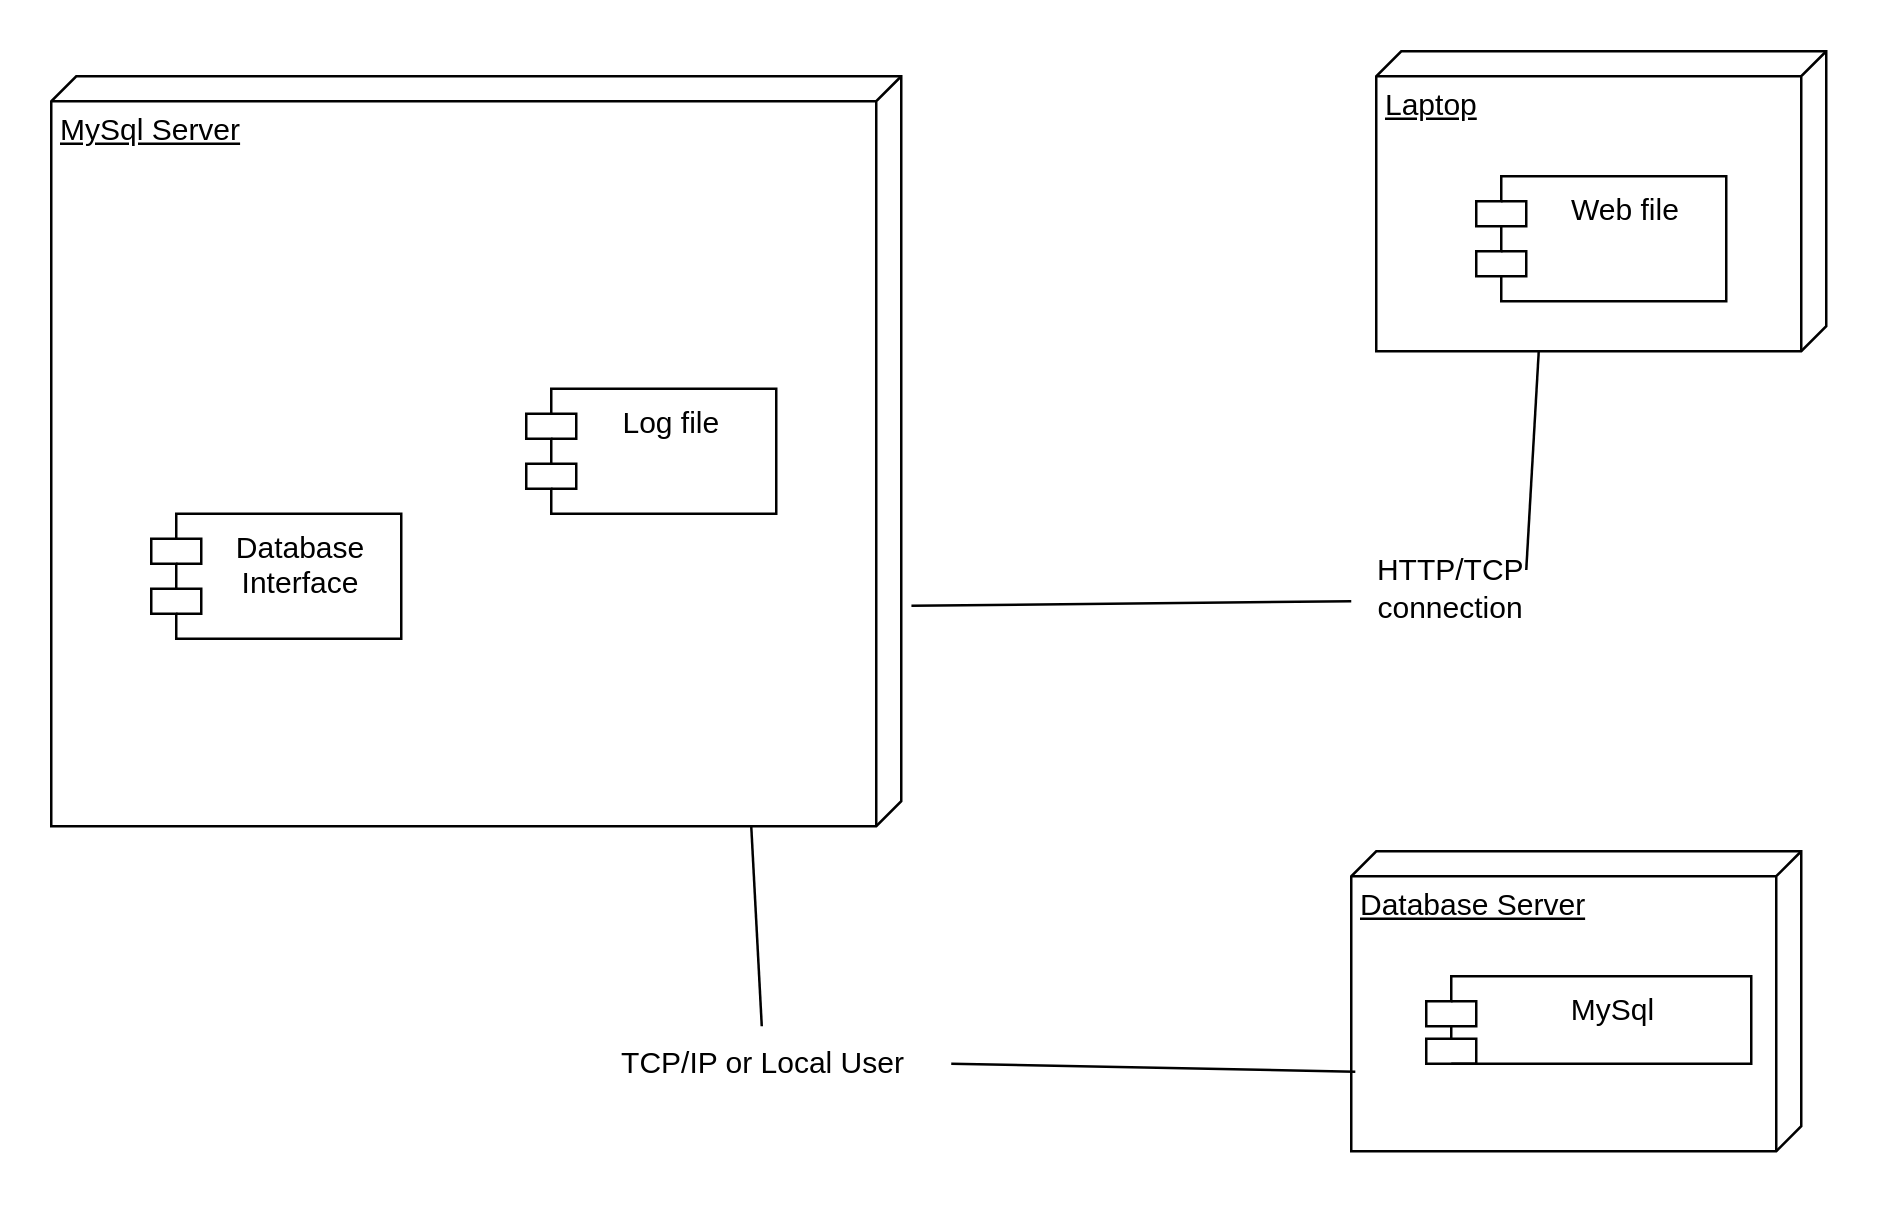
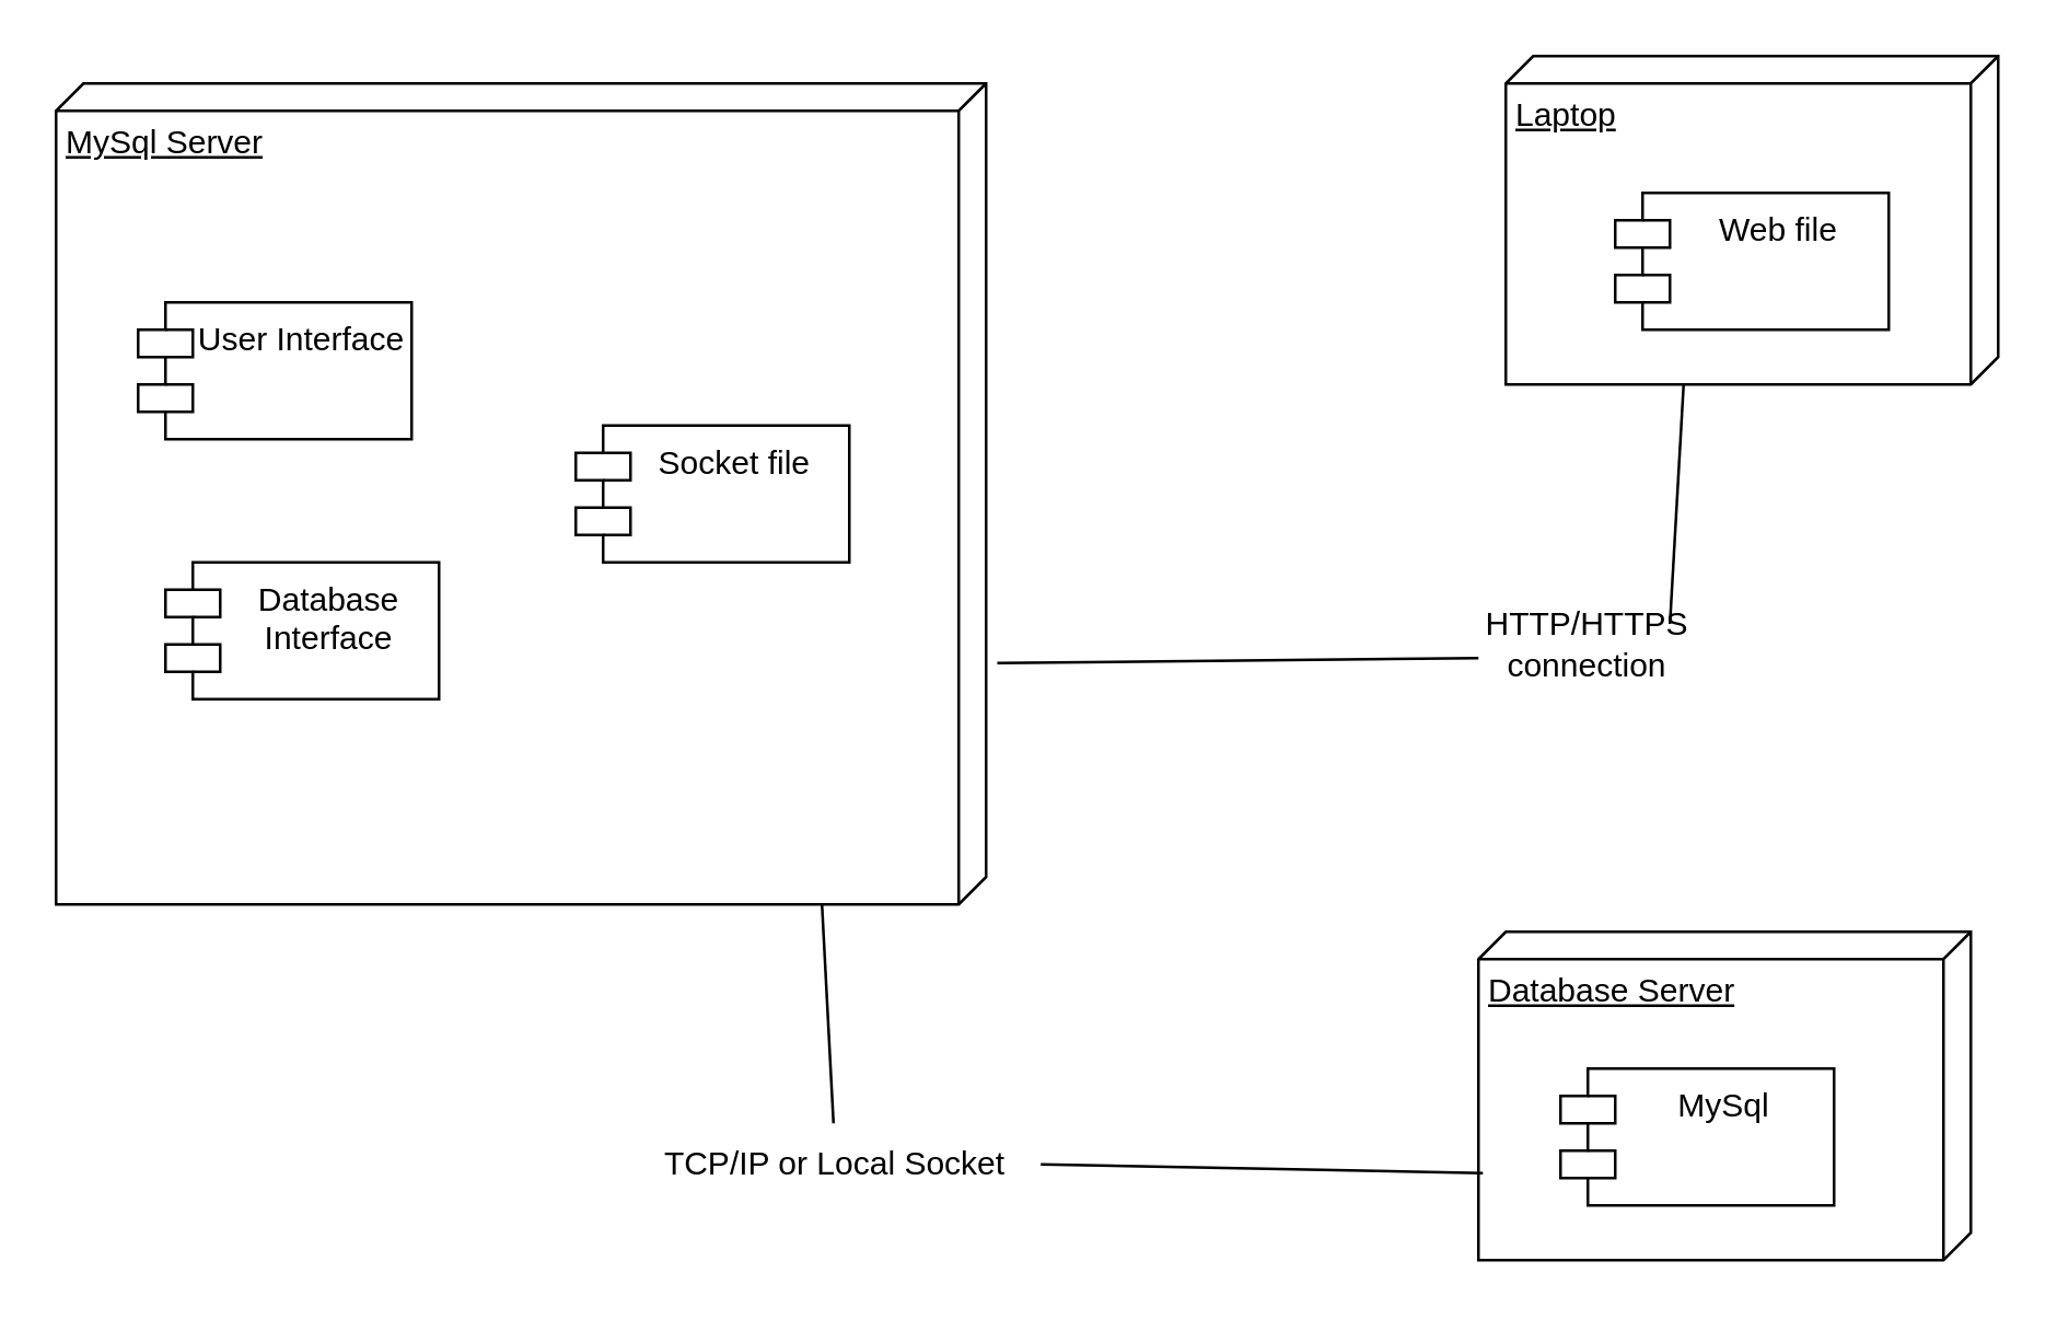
  <mxCell id="0" />
  <mxCell id="1" parent="0" />
  <mxCell id="2" value="Database Server" style="verticalAlign=top;align=left;spacingTop=8;spacingLeft=2;spacingRight=12;shape=cube;size=10;direction=south;fontStyle=4;html=1;whiteSpace=wrap;" vertex="1" parent="1"><mxGeometry x="540" y="340" width="180" height="120" as="geometry" /></mxCell>
  <mxCell id="3" value="MySql Server&lt;div&gt;&lt;br&gt;&lt;/div&gt;" style="verticalAlign=top;align=left;spacingTop=8;spacingLeft=2;spacingRight=12;shape=cube;size=10;direction=south;fontStyle=4;html=1;whiteSpace=wrap;" vertex="1" parent="1"><mxGeometry x="20" y="30" width="340" height="300" as="geometry" /></mxCell>
  <mxCell id="4" value="Laptop" style="verticalAlign=top;align=left;spacingTop=8;spacingLeft=2;spacingRight=12;shape=cube;size=10;direction=south;fontStyle=4;html=1;whiteSpace=wrap;" vertex="1" parent="1"><mxGeometry x="550" y="20" width="180" height="120" as="geometry" /></mxCell>
+ <mxCell id="5" value="User Interface" style="shape=module;align=left;spacingLeft=20;align=center;verticalAlign=top;whiteSpace=wrap;html=1;" vertex="1" parent="1"><mxGeometry x="50" y="110" width="100" height="50" as="geometry" /></mxCell>
  <mxCell id="6" value="Database Interface" style="shape=module;align=left;spacingLeft=20;align=center;verticalAlign=top;whiteSpace=wrap;html=1;" vertex="1" parent="1"><mxGeometry x="60" y="205" width="100" height="50" as="geometry" /></mxCell>
- <mxCell id="7" value="Log file&amp;nbsp;" style="shape=module;align=left;spacingLeft=20;align=center;verticalAlign=top;whiteSpace=wrap;html=1;" vertex="1" parent="1"><mxGeometry x="210" y="155" width="100" height="50" as="geometry" /></mxCell>
+ <mxCell id="7" value="Socket file&amp;nbsp;" style="shape=module;align=left;spacingLeft=20;align=center;verticalAlign=top;whiteSpace=wrap;html=1;" vertex="1" parent="1"><mxGeometry x="210" y="155" width="100" height="50" as="geometry" /></mxCell>
  <mxCell id="8" value="Web file" style="shape=module;align=left;spacingLeft=20;align=center;verticalAlign=top;whiteSpace=wrap;html=1;" vertex="1" parent="1"><mxGeometry x="590" y="70" width="100" height="50" as="geometry" /></mxCell>
- <mxCell id="9" value="MySql" style="shape=module;align=left;spacingLeft=20;align=center;verticalAlign=top;whiteSpace=wrap;html=1;" vertex="1" parent="1"><mxGeometry x="570" y="390" width="130" height="35" as="geometry" /></mxCell>
- <mxCell id="10" value="HTTP/TCP connection" style="text;html=1;whiteSpace=wrap;strokeColor=none;fillColor=none;align=center;verticalAlign=middle;rounded=0;" vertex="1" parent="1"><mxGeometry x="550" y="220" width="60" height="30" as="geometry" /></mxCell>
+ <mxCell id="9" value="MySql" style="shape=module;align=left;spacingLeft=20;align=center;verticalAlign=top;whiteSpace=wrap;html=1;" vertex="1" parent="1"><mxGeometry x="570" y="390" width="100" height="50" as="geometry" /></mxCell>
+ <mxCell id="10" value="HTTP/HTTPS connection" style="text;html=1;whiteSpace=wrap;strokeColor=none;fillColor=none;align=center;verticalAlign=middle;rounded=0;" vertex="1" parent="1"><mxGeometry x="550" y="220" width="60" height="30" as="geometry" /></mxCell>
  <mxCell id="11" value="" style="endArrow=none;html=1;rounded=0;exitX=1;exitY=0.25;exitDx=0;exitDy=0;" edge="1" parent="1" source="10"><mxGeometry width="50" height="50" relative="1" as="geometry"><mxPoint x="565" y="190" as="sourcePoint" /><mxPoint x="615" y="140" as="targetPoint" /></mxGeometry></mxCell>
  <mxCell id="12" value="" style="endArrow=none;html=1;rounded=0;exitX=0.706;exitY=-0.012;exitDx=0;exitDy=0;exitPerimeter=0;" edge="1" parent="1" source="3"><mxGeometry width="50" height="50" relative="1" as="geometry"><mxPoint x="370" y="240" as="sourcePoint" /><mxPoint x="540" y="240" as="targetPoint" /></mxGeometry></mxCell>
- <mxCell id="13" value="TCP/IP or Local User" style="text;html=1;whiteSpace=wrap;strokeColor=none;fillColor=none;align=center;verticalAlign=middle;rounded=0;" vertex="1" parent="1"><mxGeometry x="240" y="410" width="130" height="30" as="geometry" /></mxCell>
+ <mxCell id="13" value="TCP/IP or Local Socket" style="text;html=1;whiteSpace=wrap;strokeColor=none;fillColor=none;align=center;verticalAlign=middle;rounded=0;" vertex="1" parent="1"><mxGeometry x="240" y="410" width="130" height="30" as="geometry" /></mxCell>
  <mxCell id="14" value="" style="endArrow=none;html=1;rounded=0;" edge="1" parent="1" source="13"><mxGeometry width="50" height="50" relative="1" as="geometry"><mxPoint x="250" y="380" as="sourcePoint" /><mxPoint x="300" y="330" as="targetPoint" /></mxGeometry></mxCell>
  <mxCell id="15" value="" style="endArrow=none;html=1;rounded=0;entryX=0.735;entryY=0.991;entryDx=0;entryDy=0;entryPerimeter=0;" edge="1" parent="1" target="2"><mxGeometry width="50" height="50" relative="1" as="geometry"><mxPoint x="380" y="425" as="sourcePoint" /><mxPoint x="430" y="375" as="targetPoint" /></mxGeometry></mxCell>
